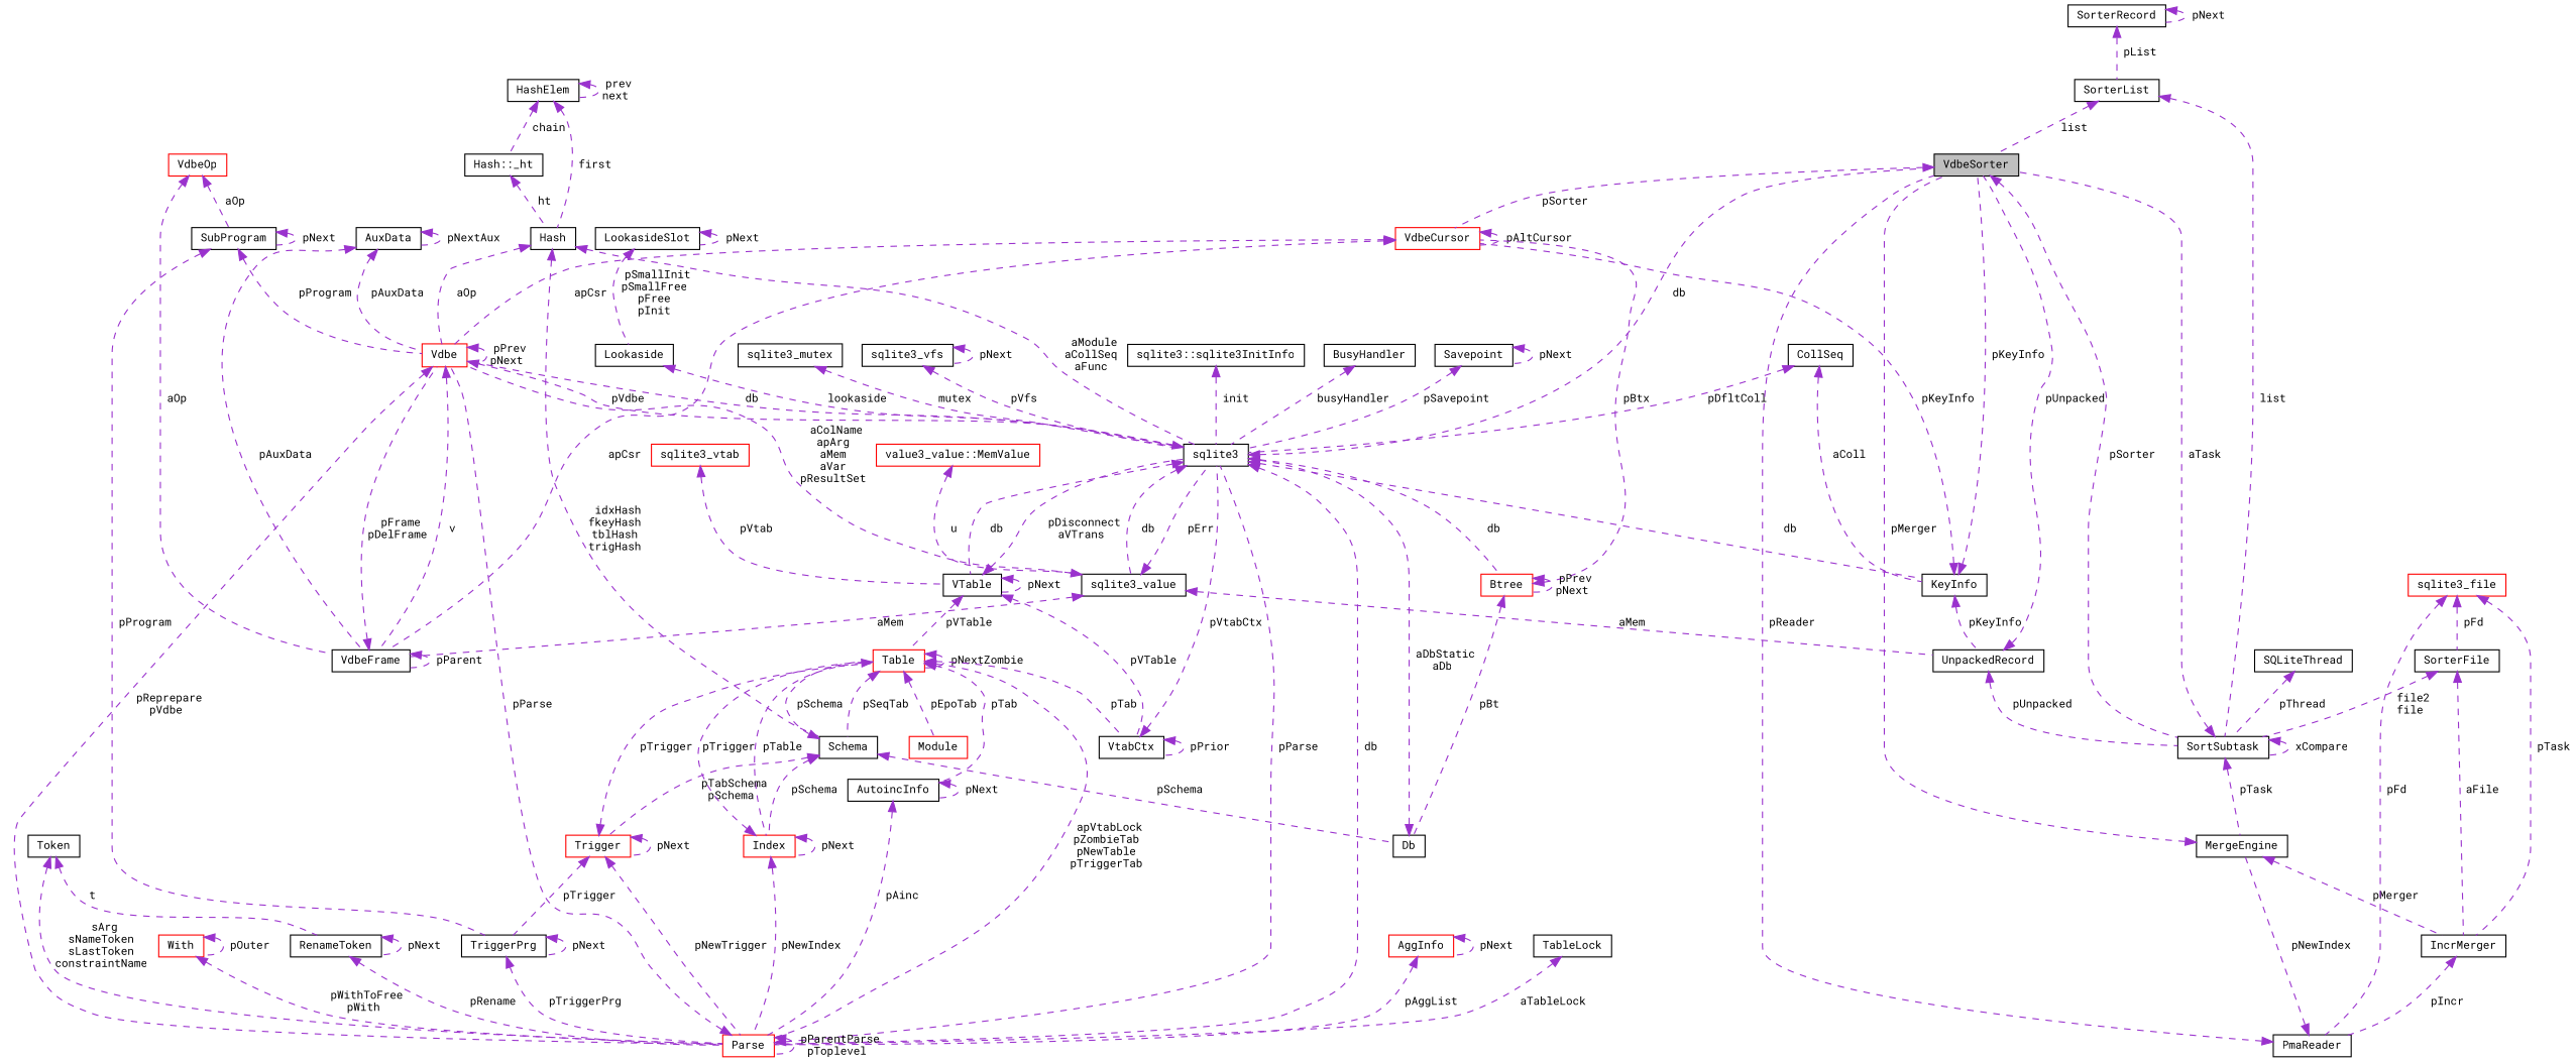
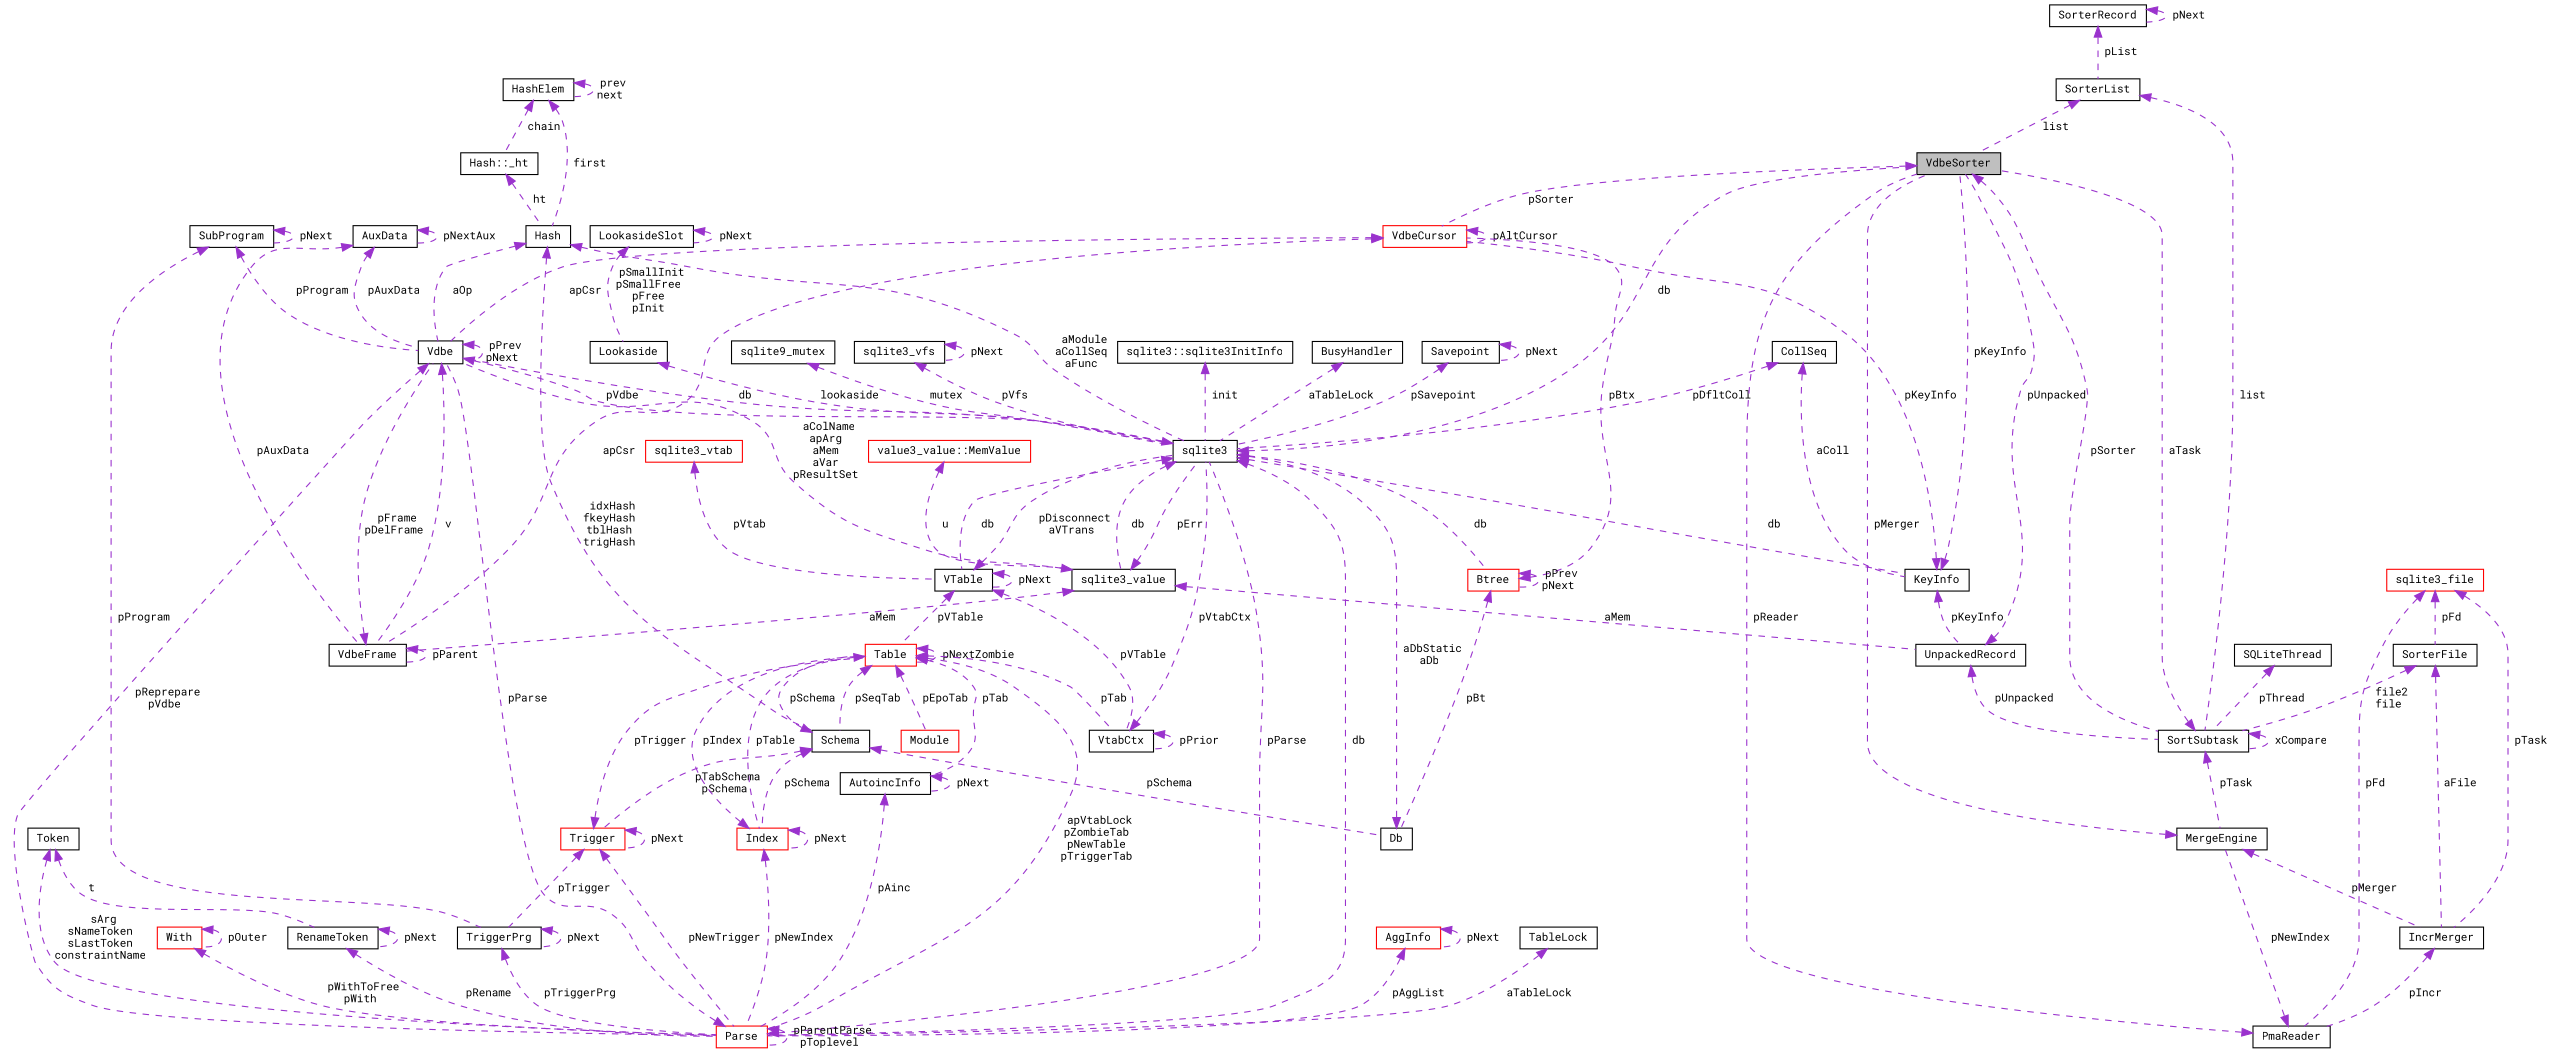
  digraph {
    fontname="Roboto Mono"
    rankdir=TB
    node [color=black fillcolor=white fontname="Roboto Mono" fontsize=10 shape=record style=filled]
    edge [color=darkorchid3 dir=back fontname="Roboto Mono" fontsize=10 labelfontname=Helvetica labelfontsize=10 style=dashed]
    n1 [fillcolor=grey75 fontcolor=black height=0.2 label=VdbeSorter width=0.4]
    n2 [color=red height=0.2 label=VdbeCursor width=0.4]
    n3 [height=0.2 label=SortSubtask width=0.4]
-   n4 [color=red height=0.2 label=Vdbe width=0.4]
+   n4 [height=0.2 label=Vdbe width=0.4]
    n5 [height=0.2 label=VdbeFrame width=0.4]
    n6 [height=0.2 label=MergeEngine width=0.4]
    n7 [height=0.2 label=SorterList width=0.4]
    n8 [height=0.2 label=SorterRecord width=0.4]
    n9 [height=0.2 label=sqlite3 width=0.4]
    n10 [height=0.2 label=sqlite3_value width=0.4]
    n11 [height=0.2 label=KeyInfo width=0.4]
    n12 [color=red height=0.2 label=Btree width=0.4]
    n13 [color=red height=0.2 label=Parse width=0.4]
    n14 [height=0.2 label=VTable width=0.4]
    n15 [height=0.2 label=UnpackedRecord width=0.4]
    n16 [height=0.2 label=Db width=0.4]
    n17 [color=red height=0.2 label=Table width=0.4]
    n18 [height=0.2 label=VtabCtx width=0.4]
    n19 [color=red height=0.2 label="value3_value::MemValue" width=0.4]
    n20 [height=0.2 label=AuxData width=0.4]
    n21 [height=0.2 label=CollSeq width=0.4]
-   n22 [color=red height=0.2 label=VdbeOp width=0.4]
    n23 [height=0.2 label=SubProgram width=0.4]
    n24 [height=0.2 label=TriggerPrg width=0.4]
    n25 [color=red height=0.2 label=AggInfo width=0.4]
    n26 [height=0.2 label=TableLock width=0.4]
    n27 [height=0.2 label=Token width=0.4]
    n28 [height=0.2 label=RenameToken width=0.4]
    n29 [color=red height=0.2 label=With width=0.4]
    n30 [height=0.2 label=Schema width=0.4]
    n31 [color=red height=0.2 label=Module width=0.4]
    n32 [color=red height=0.2 label=Index width=0.4]
    n33 [height=0.2 label=AutoincInfo width=0.4]
    n34 [color=red height=0.2 label=Trigger width=0.4]
    n35 [height=0.2 label=Hash width=0.4]
    n36 [height=0.2 label="Hash::_ht" width=0.4]
    n37 [height=0.2 label=HashElem width=0.4]
    n38 [color=red height=0.2 label=sqlite3_vtab width=0.4]
    n39 [height=0.2 label=Savepoint width=0.4]
    n40 [height=0.2 label=Lookaside width=0.4]
    n41 [height=0.2 label=LookasideSlot width=0.4]
-   n42 [height=0.2 label=sqlite3_mutex width=0.4]
+   n42 [height=0.2 label=sqlite9_mutex width=0.4]
    n43 [height=0.2 label=sqlite3_vfs width=0.4]
    n44 [height=0.2 label="sqlite3::sqlite3InitInfo" width=0.4]
    n45 [height=0.2 label=BusyHandler width=0.4]
    n46 [height=0.2 label=IncrMerger width=0.4]
    n47 [height=0.2 label=PmaReader width=0.4]
    n48 [color=red height=0.2 label=sqlite3_file width=0.4]
    n49 [height=0.2 label=SorterFile width=0.4]
    n50 [height=0.2 label=SQLiteThread width=0.4]
    n1 -> n2 [label=" pSorter"]
    n1 -> n3 [label=" pSorter"]
    n2 -> n2 [label=" pAltCursor"]
    n2 -> n4 [label=" apCsr"]
    n2 -> n5 [label=" apCsr"]
    n3 -> n1 [label=" aTask"]
    n3 -> n3 [label=" xCompare"]
    n3 -> n6 [label=" pTask"]
    n4 -> n4 [label=" pPrev\npNext"]
    n4 -> n5 [label=" v"]
    n4 -> n9 [label=" pVdbe"]
    n4 -> n13 [label=" pReprepare\npVdbe"]
    n5 -> n4 [label=" pFrame\npDelFrame"]
    n5 -> n5 [label=" pParent"]
    n6 -> n1 [label=" pMerger"]
    n6 -> n46 [label=" pMerger"]
    n7 -> n1 [label=" list"]
    n7 -> n3 [label=" list"]
    n8 -> n7 [label=" pList"]
    n8 -> n8 [label=" pNext"]
    n9 -> n1 [label=" db"]
    n9 -> n4 [label=" db"]
    n9 -> n10 [label=" db"]
    n9 -> n11 [label=" db"]
    n9 -> n12 [label=" db"]
    n9 -> n13 [label=" db"]
    n9 -> n14 [label=" db"]
    n10 -> n4 [label=" aColName\napArg\naMem\naVar\npResultSet"]
    n10 -> n5 [label=" aMem"]
    n10 -> n9 [label=" pErr"]
    n10 -> n15 [label=" aMem"]
    n11 -> n1 [label=" pKeyInfo"]
    n11 -> n2 [label=" pKeyInfo"]
    n11 -> n15 [label=" pKeyInfo"]
    n12 -> n2 [label=" pBtx"]
    n12 -> n12 [label=" pPrev\npNext"]
    n12 -> n16 [label=" pBt"]
    n13 -> n4 [label=" pParse"]
    n13 -> n9 [label=" pParse"]
    n13 -> n13 [label=" pParentParse\npToplevel"]
    n14 -> n9 [label=" pDisconnect\naVTrans"]
    n14 -> n14 [label=" pNext"]
    n14 -> n17 [label=" pVTable"]
    n14 -> n18 [label=" pVTable"]
    n15 -> n1 [label=" pUnpacked"]
    n15 -> n3 [label=" pUnpacked"]
    n16 -> n9 [label=" aDbStatic\naDb"]
    n17 -> n13 [label=" apVtabLock\npZombieTab\npNewTable\npTriggerTab"]
    n17 -> n17 [label=" pNextZombie"]
    n17 -> n18 [label=" pTab"]
    n17 -> n30 [label=" pSeqTab"]
    n17 -> n31 [label=" pEpoTab"]
    n17 -> n32 [label=" pTable"]
    n17 -> n33 [label=" pTab"]
    n18 -> n9 [label=" pVtabCtx"]
    n18 -> n18 [label=" pPrior"]
    n19 -> n10 [label=" u"]
    n20 -> n4 [label=" pAuxData"]
    n20 -> n5 [label=" pAuxData"]
    n20 -> n20 [label=" pNextAux"]
    n21 -> n9 [label=" pDfltColl"]
    n21 -> n11 [label=" aColl"]
-   n22 -> n5 [label=" aOp"]
-   n22 -> n23 [label=" aOp"]
    n23 -> n4 [label=" pProgram"]
    n23 -> n23 [label=" pNext"]
    n23 -> n24 [label=" pProgram"]
    n24 -> n13 [label=" pTriggerPrg"]
    n24 -> n24 [label=" pNext"]
    n25 -> n13 [label=" pAggList"]
    n25 -> n25 [label=" pNext"]
    n26 -> n13 [label=" aTableLock"]
    n27 -> n13 [label=" sArg\nsNameToken\nsLastToken\nconstraintName"]
    n27 -> n28 [label=" t"]
    n28 -> n13 [label=" pRename"]
    n28 -> n28 [label=" pNext"]
    n29 -> n13 [label=" pWithToFree\npWith"]
    n29 -> n29 [label=" pOuter"]
    n30 -> n16 [label=" pSchema"]
    n30 -> n17 [label=" pSchema"]
    n30 -> n32 [label=" pSchema"]
    n30 -> n34 [label=" pTabSchema\npSchema"]
    n32 -> n13 [label=" pNewIndex"]
-   n32 -> n17 [label=" pTrigger"]
+   n32 -> n17 [label=" pIndex"]
    n32 -> n32 [label=" pNext"]
    n33 -> n13 [label=" pAinc"]
    n33 -> n33 [label=" pNext"]
    n34 -> n13 [label=" pNewTrigger"]
    n34 -> n17 [label=" pTrigger"]
    n34 -> n24 [label=" pTrigger"]
    n34 -> n34 [label=" pNext"]
    n35 -> n4 [label=" aOp"]
    n35 -> n9 [label=" aModule\naCollSeq\naFunc"]
    n35 -> n30 [label=" idxHash\nfkeyHash\ntblHash\ntrigHash"]
    n36 -> n35 [label=" ht"]
    n37 -> n35 [label=" first"]
    n37 -> n36 [label=" chain"]
    n37 -> n37 [label=" prev\nnext"]
    n38 -> n14 [label=" pVtab"]
    n39 -> n9 [label=" pSavepoint"]
    n39 -> n39 [label=" pNext"]
    n40 -> n9 [label=" lookaside"]
    n41 -> n40 [label=" pSmallInit\npSmallFree\npFree\npInit"]
    n41 -> n41 [label=" pNext"]
    n42 -> n9 [label=" mutex"]
    n43 -> n9 [label=" pVfs"]
    n43 -> n43 [label=" pNext"]
    n44 -> n9 [label=" init"]
-   n45 -> n9 [label=" busyHandler"]
+   n45 -> n9 [label=" aTableLock"]
    n46 -> n47 [label=" pIncr"]
    n47 -> n1 [label=" pReader"]
    n47 -> n6 [label=" pNewIndex"]
    n48 -> n46 [label=" pTask"]
    n48 -> n47 [label=" pFd"]
    n48 -> n49 [label=" pFd"]
    n49 -> n3 [label=" file2\nfile"]
    n49 -> n46 [label=" aFile"]
    n50 -> n3 [label=" pThread"]
  }
